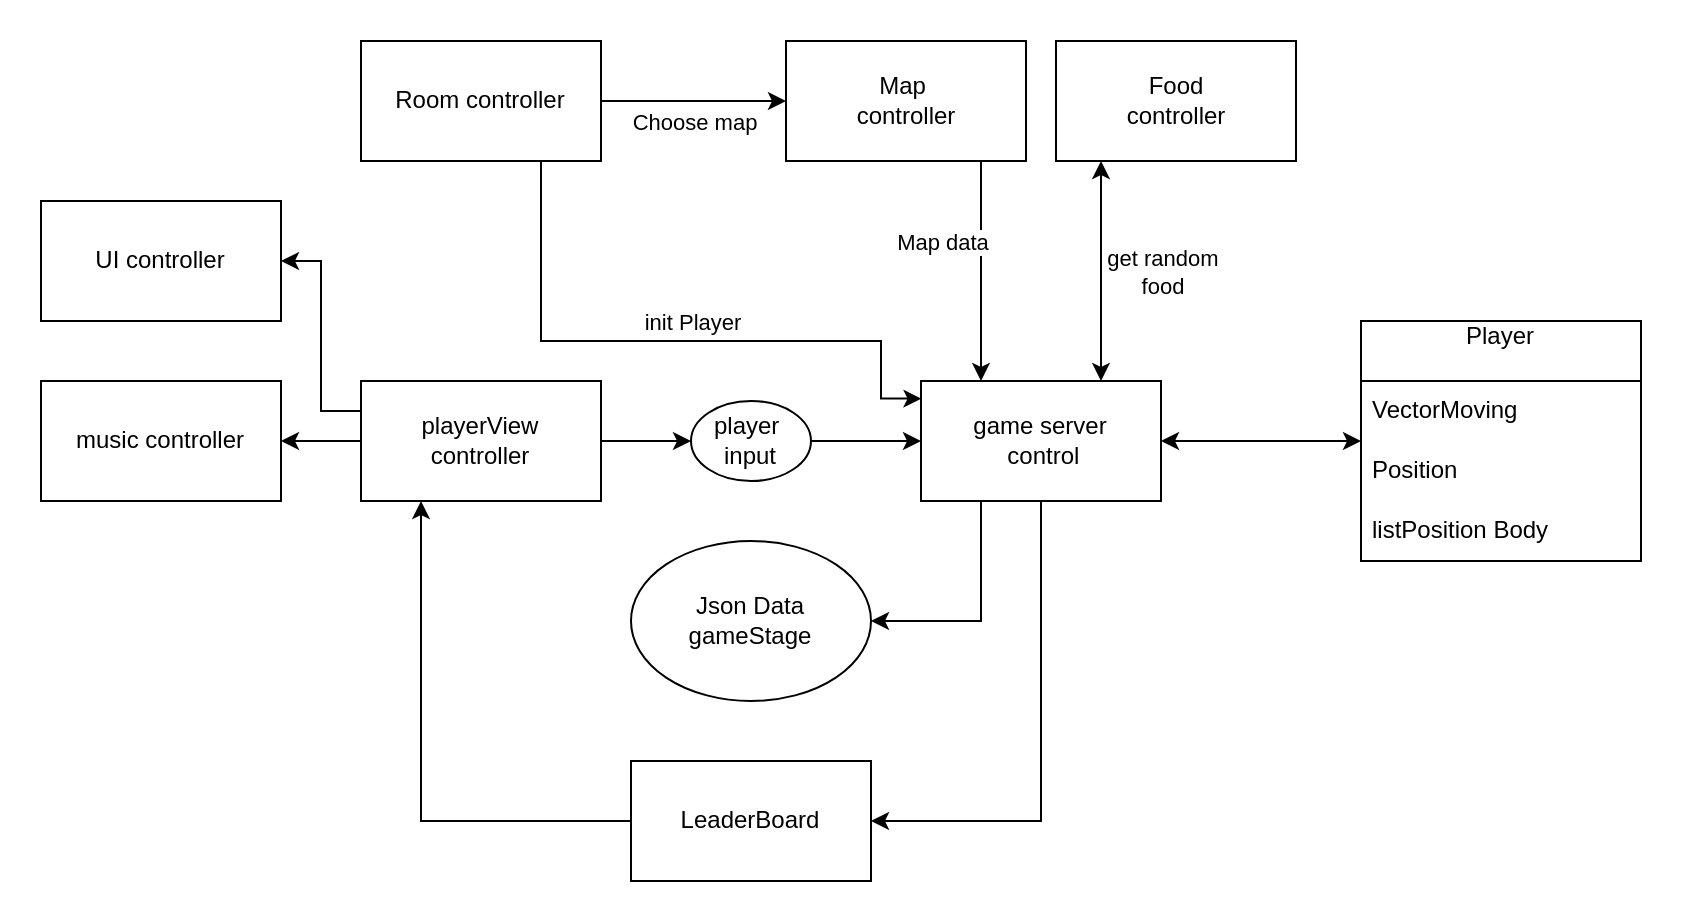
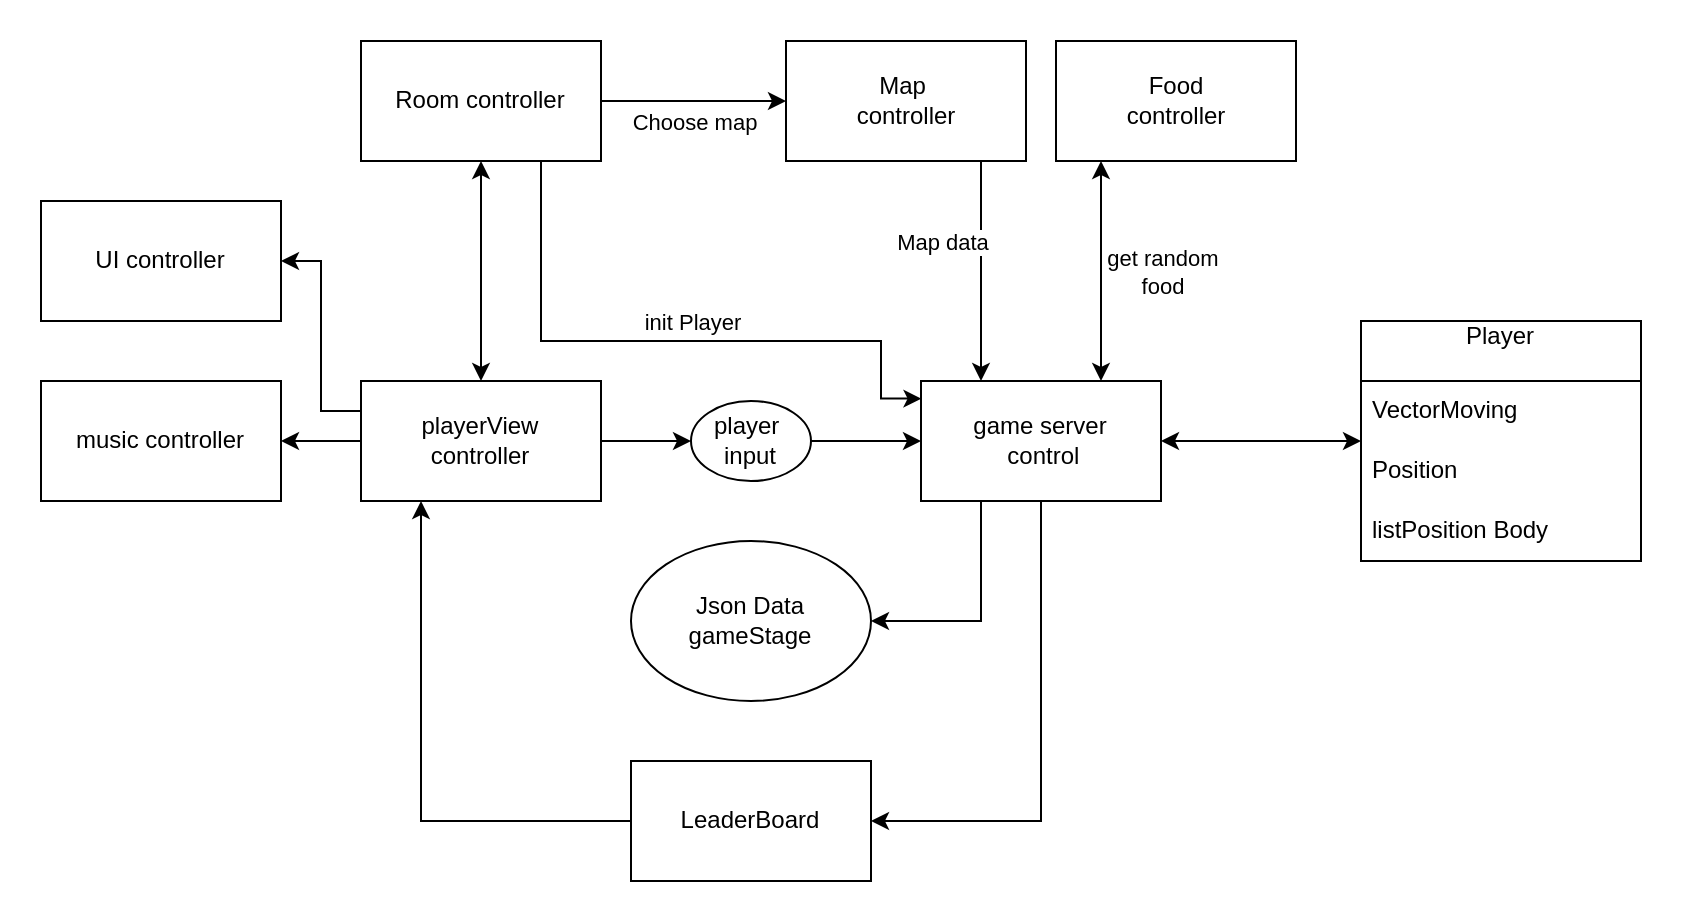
  <mxCell id="0" />
  <mxCell id="1" parent="0" />
  <mxCell id="2" style="edgeStyle=orthogonalEdgeStyle;rounded=0;orthogonalLoop=1;jettySize=auto;html=1;exitX=0.5;exitY=1;exitDx=0;exitDy=0;entryX=1;entryY=0.5;entryDx=0;entryDy=0;" edge="1" parent="1" source="4" target="15"><mxGeometry relative="1" as="geometry" /></mxCell>
  <mxCell id="3" style="edgeStyle=orthogonalEdgeStyle;rounded=0;orthogonalLoop=1;jettySize=auto;html=1;exitX=0.25;exitY=1;exitDx=0;exitDy=0;entryX=1;entryY=0.5;entryDx=0;entryDy=0;" edge="1" parent="1" source="4" target="31"><mxGeometry relative="1" as="geometry" /></mxCell>
  <mxCell id="4" value="game server&lt;br&gt;&amp;nbsp;control" style="rounded=0;whiteSpace=wrap;html=1;" vertex="1" parent="1"><mxGeometry x="460" y="190" width="120" height="60" as="geometry" /></mxCell>
  <mxCell id="5" style="edgeStyle=orthogonalEdgeStyle;rounded=0;orthogonalLoop=1;jettySize=auto;html=1;exitX=0;exitY=0.5;exitDx=0;exitDy=0;entryX=1;entryY=0.5;entryDx=0;entryDy=0;" edge="1" parent="1" source="9" target="13"><mxGeometry relative="1" as="geometry"><mxPoint x="240.333" y="160" as="targetPoint" /></mxGeometry></mxCell>
+ <mxCell id="6" style="edgeStyle=orthogonalEdgeStyle;rounded=0;orthogonalLoop=1;jettySize=auto;html=1;entryX=0.5;entryY=1;entryDx=0;entryDy=0;startArrow=classic;startFill=1;" edge="1" parent="1" source="9" target="25"><mxGeometry relative="1" as="geometry" /></mxCell>
  <mxCell id="7" style="edgeStyle=orthogonalEdgeStyle;rounded=0;orthogonalLoop=1;jettySize=auto;html=1;exitX=1;exitY=0.5;exitDx=0;exitDy=0;entryX=0;entryY=0.5;entryDx=0;entryDy=0;" edge="1" parent="1" source="9" target="30"><mxGeometry relative="1" as="geometry"><mxPoint x="320" y="300" as="targetPoint" /></mxGeometry></mxCell>
  <mxCell id="8" style="edgeStyle=orthogonalEdgeStyle;rounded=0;orthogonalLoop=1;jettySize=auto;html=1;exitX=0;exitY=0.25;exitDx=0;exitDy=0;entryX=1;entryY=0.5;entryDx=0;entryDy=0;" edge="1" parent="1" source="9" target="32"><mxGeometry relative="1" as="geometry" /></mxCell>
  <mxCell id="9" value="playerView&lt;br&gt;controller" style="rounded=0;whiteSpace=wrap;html=1;" vertex="1" parent="1"><mxGeometry x="180" y="190" width="120" height="60" as="geometry" /></mxCell>
  <mxCell id="10" style="edgeStyle=orthogonalEdgeStyle;rounded=0;orthogonalLoop=1;jettySize=auto;html=1;entryX=0.25;entryY=0;entryDx=0;entryDy=0;" edge="1" parent="1" source="12" target="4"><mxGeometry relative="1" as="geometry"><Array as="points"><mxPoint x="490" y="110" /><mxPoint x="490" y="110" /></Array></mxGeometry></mxCell>
  <mxCell id="11" value="Map data" style="edgeLabel;html=1;align=center;verticalAlign=middle;resizable=0;points=[];" vertex="1" connectable="0" parent="10"><mxGeometry x="-0.199" y="-2" relative="1" as="geometry"><mxPoint x="-18" y="-4" as="offset" /></mxGeometry></mxCell>
  <mxCell id="12" value="Map&amp;nbsp;&lt;br&gt;controller" style="rounded=0;whiteSpace=wrap;html=1;" vertex="1" parent="1"><mxGeometry x="392.5" y="20" width="120" height="60" as="geometry" /></mxCell>
  <mxCell id="13" value="music controller" style="rounded=0;whiteSpace=wrap;html=1;" vertex="1" parent="1"><mxGeometry x="20" y="190" width="120" height="60" as="geometry" /></mxCell>
  <mxCell id="14" style="edgeStyle=orthogonalEdgeStyle;rounded=0;orthogonalLoop=1;jettySize=auto;html=1;entryX=0.25;entryY=1;entryDx=0;entryDy=0;" edge="1" parent="1" source="15" target="9"><mxGeometry relative="1" as="geometry" /></mxCell>
  <mxCell id="15" value="LeaderBoard" style="rounded=0;whiteSpace=wrap;html=1;" vertex="1" parent="1"><mxGeometry x="315" y="380" width="120" height="60" as="geometry" /></mxCell>
  <mxCell id="16" style="edgeStyle=orthogonalEdgeStyle;rounded=0;orthogonalLoop=1;jettySize=auto;html=1;entryX=1;entryY=0.5;entryDx=0;entryDy=0;startArrow=classic;startFill=1;" edge="1" parent="1" source="17" target="4"><mxGeometry relative="1" as="geometry" /></mxCell>
  <mxCell id="17" value="Player&lt;div&gt;&lt;br&gt;&lt;/div&gt;" style="swimlane;fontStyle=0;childLayout=stackLayout;horizontal=1;startSize=30;horizontalStack=0;resizeParent=1;resizeParentMax=0;resizeLast=0;collapsible=1;marginBottom=0;whiteSpace=wrap;html=1;" vertex="1" parent="1"><mxGeometry x="680" y="160" width="140" height="120" as="geometry" /></mxCell>
  <mxCell id="18" value="VectorMoving&lt;span style=&quot;white-space: pre;&quot;&gt;&#09;&lt;/span&gt;" style="text;strokeColor=none;fillColor=none;align=left;verticalAlign=middle;spacingLeft=4;spacingRight=4;overflow=hidden;points=[[0,0.5],[1,0.5]];portConstraint=eastwest;rotatable=0;whiteSpace=wrap;html=1;" vertex="1" parent="17"><mxGeometry y="30" width="140" height="30" as="geometry" /></mxCell>
  <mxCell id="19" value="Position" style="text;strokeColor=none;fillColor=none;align=left;verticalAlign=middle;spacingLeft=4;spacingRight=4;overflow=hidden;points=[[0,0.5],[1,0.5]];portConstraint=eastwest;rotatable=0;whiteSpace=wrap;html=1;" vertex="1" parent="17"><mxGeometry y="60" width="140" height="30" as="geometry" /></mxCell>
  <mxCell id="20" value="listPosition Body" style="text;strokeColor=none;fillColor=none;align=left;verticalAlign=middle;spacingLeft=4;spacingRight=4;overflow=hidden;points=[[0,0.5],[1,0.5]];portConstraint=eastwest;rotatable=0;whiteSpace=wrap;html=1;" vertex="1" parent="17"><mxGeometry y="90" width="140" height="30" as="geometry" /></mxCell>
  <mxCell id="21" style="edgeStyle=orthogonalEdgeStyle;rounded=0;orthogonalLoop=1;jettySize=auto;html=1;exitX=0.75;exitY=1;exitDx=0;exitDy=0;entryX=0.002;entryY=0.147;entryDx=0;entryDy=0;entryPerimeter=0;" edge="1" parent="1" source="25" target="4"><mxGeometry relative="1" as="geometry"><Array as="points"><mxPoint x="270" y="170" /><mxPoint x="440" y="170" /><mxPoint x="440" y="199" /></Array></mxGeometry></mxCell>
  <mxCell id="22" value="init Player" style="edgeLabel;html=1;align=center;verticalAlign=middle;resizable=0;points=[];" vertex="1" connectable="0" parent="21"><mxGeometry x="-0.036" y="1" relative="1" as="geometry"><mxPoint x="16" y="-9" as="offset" /></mxGeometry></mxCell>
  <mxCell id="23" style="edgeStyle=orthogonalEdgeStyle;rounded=0;orthogonalLoop=1;jettySize=auto;html=1;entryX=0;entryY=0.5;entryDx=0;entryDy=0;" edge="1" parent="1" source="25" target="12"><mxGeometry relative="1" as="geometry" /></mxCell>
  <mxCell id="24" value="Choose map" style="edgeLabel;html=1;align=center;verticalAlign=middle;resizable=0;points=[];" vertex="1" connectable="0" parent="23"><mxGeometry x="-0.055" y="1" relative="1" as="geometry"><mxPoint x="2" y="11" as="offset" /></mxGeometry></mxCell>
  <mxCell id="25" value="Room controller" style="rounded=0;whiteSpace=wrap;html=1;" vertex="1" parent="1"><mxGeometry x="180" y="20" width="120" height="60" as="geometry" /></mxCell>
  <mxCell id="26" style="edgeStyle=orthogonalEdgeStyle;rounded=0;orthogonalLoop=1;jettySize=auto;html=1;entryX=0.75;entryY=0;entryDx=0;entryDy=0;startArrow=classic;startFill=1;" edge="1" parent="1" target="4"><mxGeometry relative="1" as="geometry"><mxPoint x="550" y="80" as="sourcePoint" /><Array as="points"><mxPoint x="550" y="80" /></Array></mxGeometry></mxCell>
  <mxCell id="27" value="get random&lt;br&gt;food" style="edgeLabel;html=1;align=center;verticalAlign=middle;resizable=0;points=[];" vertex="1" connectable="0" parent="26"><mxGeometry x="-0.241" y="3" relative="1" as="geometry"><mxPoint x="27" y="13" as="offset" /></mxGeometry></mxCell>
  <mxCell id="28" value="Food&lt;br&gt;controller" style="rounded=0;whiteSpace=wrap;html=1;" vertex="1" parent="1"><mxGeometry x="527.5" y="20" width="120" height="60" as="geometry" /></mxCell>
  <mxCell id="29" style="edgeStyle=orthogonalEdgeStyle;rounded=0;orthogonalLoop=1;jettySize=auto;html=1;entryX=0;entryY=0.5;entryDx=0;entryDy=0;" edge="1" parent="1" source="30" target="4"><mxGeometry relative="1" as="geometry" /></mxCell>
  <mxCell id="30" value="player&amp;nbsp;&lt;br&gt;input" style="ellipse;whiteSpace=wrap;html=1;" vertex="1" parent="1"><mxGeometry x="345" y="200" width="60" height="40" as="geometry" /></mxCell>
  <mxCell id="31" value="Json Data&lt;br&gt;gameStage" style="ellipse;whiteSpace=wrap;html=1;" vertex="1" parent="1"><mxGeometry x="315" y="270" width="120" height="80" as="geometry" /></mxCell>
  <mxCell id="32" value="UI controller" style="rounded=0;whiteSpace=wrap;html=1;" vertex="1" parent="1"><mxGeometry x="20" y="100" width="120" height="60" as="geometry" /></mxCell>
